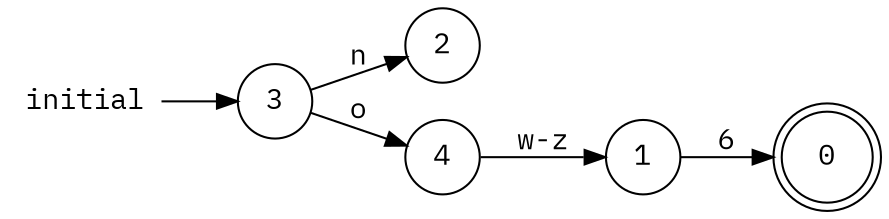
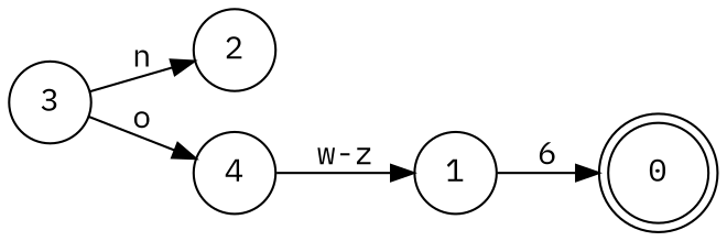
  digraph {
    fontname="IBM Plex Mono"
    rankdir=LR
    node [fontname="IBM Plex Mono" shape=circle]
    edge [fontname="IBM Plex Mono"]
    0 [height=0.61111 shape=doublecircle width=0.61111]
    1 [height=0.5 width=0.5]
    2 [height=0.5 width=0.5]
    4 [height=0.5 width=0.5]
    3 [height=0.5 width=0.5]
-   initial [height=0.5 shape=plaintext width=0.75]
    1 -> 0 [label=6]
    4 -> 1 [label="w-z"]
    3 -> 2 [label=n]
    3 -> 4 [label=o]
-   initial -> 3
  }
